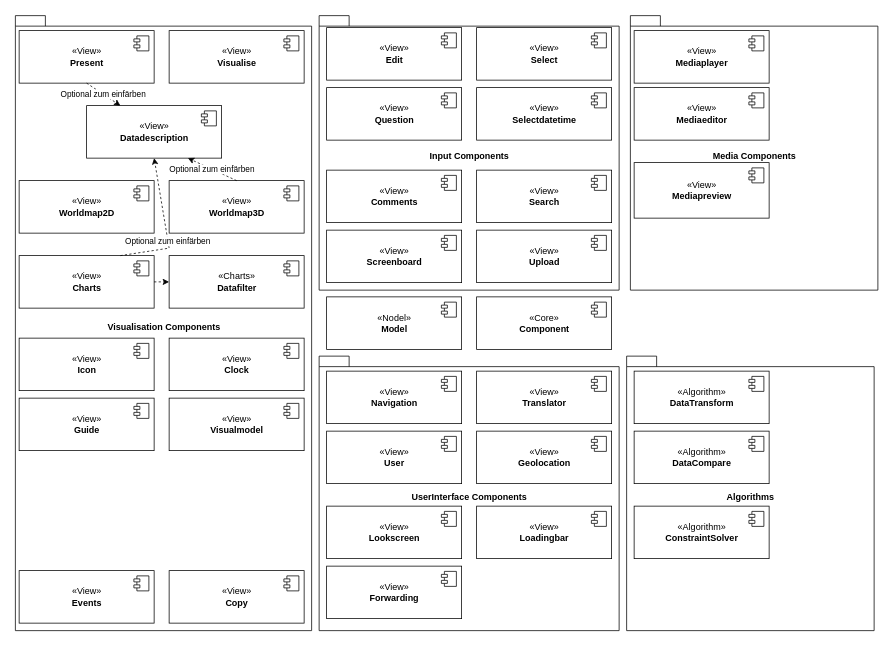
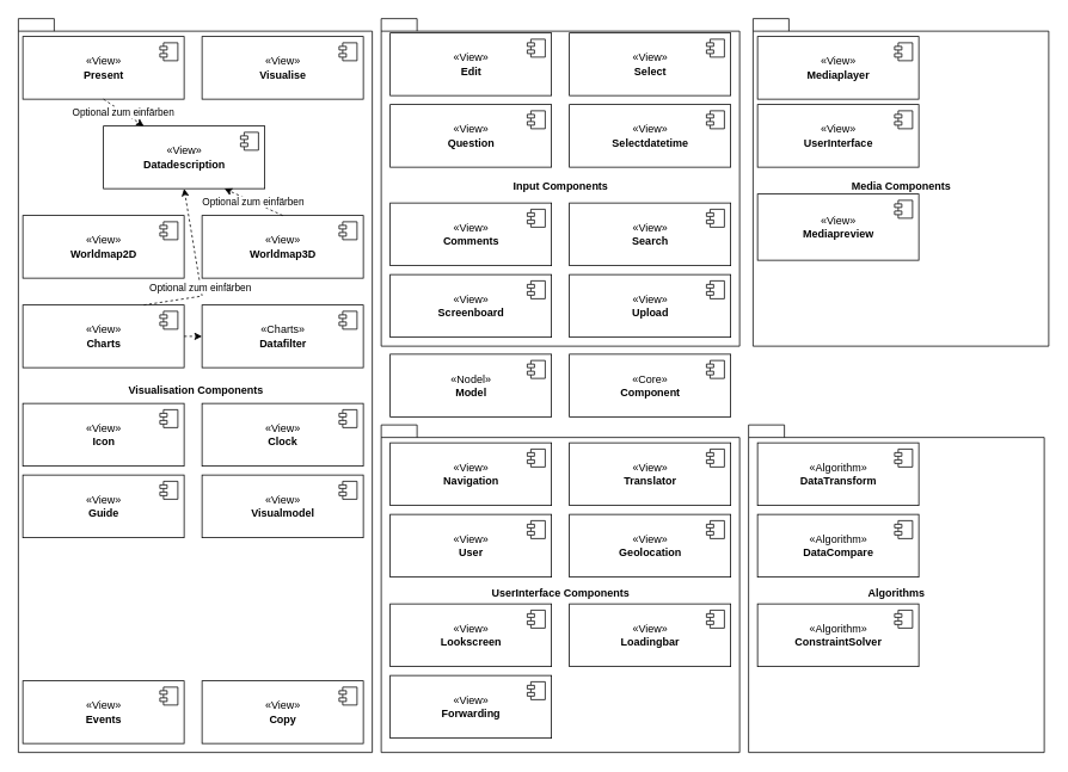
  <mxCell id="0" />
  <mxCell id="1" parent="0" />
  <mxCell id="2" value="Media Components" style="shape=folder;fontStyle=1;spacingTop=10;tabWidth=40;tabHeight=14;tabPosition=left;html=1;" vertex="1" parent="1"><mxGeometry x="840" width="330" height="366" as="geometry" y="20" /></mxCell>
  <mxCell id="3" value="UserInterface Components" style="shape=folder;fontStyle=1;spacingTop=10;tabWidth=40;tabHeight=14;tabPosition=left;html=1;" vertex="1" parent="1"><mxGeometry x="425" y="474" width="400" height="366" as="geometry" /></mxCell>
  <mxCell id="4" value="Input Components" style="shape=folder;fontStyle=1;spacingTop=10;tabWidth=40;tabHeight=14;tabPosition=left;html=1;" vertex="1" parent="1"><mxGeometry x="425" width="400" height="366" as="geometry" y="20" /></mxCell>
  <mxCell id="5" value="Visualisation Components" style="shape=folder;fontStyle=1;spacingTop=10;tabWidth=40;tabHeight=14;tabPosition=left;html=1;" vertex="1" parent="1"><mxGeometry x="20" width="395" height="820" as="geometry" y="20" /></mxCell>
  <mxCell id="6" value="«Nodel»&lt;br&gt;&lt;b&gt;Model&lt;/b&gt;" style="html=1;dropTarget=0;" vertex="1" parent="1"><mxGeometry x="435" y="395" width="180" height="70" as="geometry" /></mxCell>
  <mxCell id="7" value="" style="shape=module;jettyWidth=8;jettyHeight=4;" vertex="1" parent="6"><mxGeometry x="1" width="20" height="20" relative="1" as="geometry"><mxPoint x="-27" y="7" as="offset" /></mxGeometry></mxCell>
  <mxCell id="8" value="«View»&lt;br&gt;&lt;b&gt;Worldmap2D&lt;/b&gt;" style="html=1;dropTarget=0;" vertex="1" parent="1"><mxGeometry x="25" y="240" width="180" height="70" as="geometry" /></mxCell>
  <mxCell id="9" value="" style="shape=module;jettyWidth=8;jettyHeight=4;" vertex="1" parent="8"><mxGeometry x="1" width="20" height="20" relative="1" as="geometry"><mxPoint x="-27" y="7" as="offset" /></mxGeometry></mxCell>
  <mxCell id="10" value="«View»&lt;br&gt;&lt;b&gt;Worldmap3D&lt;/b&gt;" style="html=1;dropTarget=0;" vertex="1" parent="1"><mxGeometry x="225" y="240" width="180" height="70" as="geometry" /></mxCell>
  <mxCell id="11" value="" style="shape=module;jettyWidth=8;jettyHeight=4;" vertex="1" parent="10"><mxGeometry x="1" width="20" height="20" relative="1" as="geometry"><mxPoint x="-27" y="7" as="offset" /></mxGeometry></mxCell>
  <mxCell id="12" value="«View»&lt;br&gt;&lt;b&gt;Visualmodel&lt;/b&gt;" style="html=1;dropTarget=0;" vertex="1" parent="1"><mxGeometry x="225" y="530" width="180" height="70" as="geometry" /></mxCell>
  <mxCell id="13" value="" style="shape=module;jettyWidth=8;jettyHeight=4;" vertex="1" parent="12"><mxGeometry x="1" width="20" height="20" relative="1" as="geometry"><mxPoint x="-27" y="7" as="offset" /></mxGeometry></mxCell>
  <mxCell id="14" value="«View»&lt;br&gt;&lt;b&gt;Visualise&lt;/b&gt;" style="html=1;dropTarget=0;" vertex="1" parent="1"><mxGeometry x="225" y="40" width="180" height="70" as="geometry" /></mxCell>
  <mxCell id="15" value="" style="shape=module;jettyWidth=8;jettyHeight=4;" vertex="1" parent="14"><mxGeometry x="1" width="20" height="20" relative="1" as="geometry"><mxPoint x="-27" y="7" as="offset" /></mxGeometry></mxCell>
  <mxCell id="16" value="«View»&lt;br&gt;&lt;b&gt;User&lt;/b&gt;" style="html=1;dropTarget=0;" vertex="1" parent="1"><mxGeometry x="435" y="574" width="180" height="70" as="geometry" /></mxCell>
  <mxCell id="17" value="" style="shape=module;jettyWidth=8;jettyHeight=4;" vertex="1" parent="16"><mxGeometry x="1" width="20" height="20" relative="1" as="geometry"><mxPoint x="-27" y="7" as="offset" /></mxGeometry></mxCell>
  <mxCell id="18" value="«View»&lt;br&gt;&lt;b&gt;Upload&lt;/b&gt;" style="html=1;dropTarget=0;" vertex="1" parent="1"><mxGeometry x="635" y="306" width="180" height="70" as="geometry" /></mxCell>
  <mxCell id="19" value="" style="shape=module;jettyWidth=8;jettyHeight=4;" vertex="1" parent="18"><mxGeometry x="1" width="20" height="20" relative="1" as="geometry"><mxPoint x="-27" y="7" as="offset" /></mxGeometry></mxCell>
  <mxCell id="20" value="«View»&lt;br&gt;&lt;b&gt;Translator&lt;/b&gt;" style="html=1;dropTarget=0;" vertex="1" parent="1"><mxGeometry x="635" y="494" width="180" height="70" as="geometry" /></mxCell>
  <mxCell id="21" value="" style="shape=module;jettyWidth=8;jettyHeight=4;" vertex="1" parent="20"><mxGeometry x="1" width="20" height="20" relative="1" as="geometry"><mxPoint x="-27" y="7" as="offset" /></mxGeometry></mxCell>
  <mxCell id="22" value="«View»&lt;br&gt;&lt;b&gt;Selectdatetime&lt;/b&gt;" style="html=1;dropTarget=0;" vertex="1" parent="1"><mxGeometry x="635" y="116" width="180" height="70" as="geometry" /></mxCell>
  <mxCell id="23" value="" style="shape=module;jettyWidth=8;jettyHeight=4;" vertex="1" parent="22"><mxGeometry x="1" width="20" height="20" relative="1" as="geometry"><mxPoint x="-27" y="7" as="offset" /></mxGeometry></mxCell>
  <mxCell id="24" value="«View»&lt;br&gt;&lt;b&gt;Select&lt;/b&gt;" style="html=1;dropTarget=0;" vertex="1" parent="1"><mxGeometry x="635" y="36" width="180" height="70" as="geometry" /></mxCell>
  <mxCell id="25" value="" style="shape=module;jettyWidth=8;jettyHeight=4;" vertex="1" parent="24"><mxGeometry x="1" width="20" height="20" relative="1" as="geometry"><mxPoint x="-27" y="7" as="offset" /></mxGeometry></mxCell>
  <mxCell id="26" value="«View»&lt;br&gt;&lt;b&gt;Search&lt;/b&gt;" style="html=1;dropTarget=0;" vertex="1" parent="1"><mxGeometry x="635" y="226" width="180" height="70" as="geometry" /></mxCell>
  <mxCell id="27" value="" style="shape=module;jettyWidth=8;jettyHeight=4;" vertex="1" parent="26"><mxGeometry x="1" width="20" height="20" relative="1" as="geometry"><mxPoint x="-27" y="7" as="offset" /></mxGeometry></mxCell>
  <mxCell id="28" value="«View»&lt;br&gt;&lt;b&gt;Screenboard&lt;/b&gt;" style="html=1;dropTarget=0;" vertex="1" parent="1"><mxGeometry x="435" y="306" width="180" height="70" as="geometry" /></mxCell>
  <mxCell id="29" value="" style="shape=module;jettyWidth=8;jettyHeight=4;" vertex="1" parent="28"><mxGeometry x="1" width="20" height="20" relative="1" as="geometry"><mxPoint x="-27" y="7" as="offset" /></mxGeometry></mxCell>
  <mxCell id="30" value="«View»&lt;br&gt;&lt;b&gt;Question&lt;/b&gt;" style="html=1;dropTarget=0;" vertex="1" parent="1"><mxGeometry x="435" y="116" width="180" height="70" as="geometry" /></mxCell>
  <mxCell id="31" value="" style="shape=module;jettyWidth=8;jettyHeight=4;" vertex="1" parent="30"><mxGeometry x="1" width="20" height="20" relative="1" as="geometry"><mxPoint x="-27" y="7" as="offset" /></mxGeometry></mxCell>
  <mxCell id="32" value="«View»&lt;br&gt;&lt;b&gt;Present&lt;/b&gt;" style="html=1;dropTarget=0;" vertex="1" parent="1"><mxGeometry x="25" y="40" width="180" height="70" as="geometry" /></mxCell>
  <mxCell id="33" value="" style="shape=module;jettyWidth=8;jettyHeight=4;" vertex="1" parent="32"><mxGeometry x="1" width="20" height="20" relative="1" as="geometry"><mxPoint x="-27" y="7" as="offset" /></mxGeometry></mxCell>
  <mxCell id="34" value="«View»&lt;br&gt;&lt;b&gt;Navigation&lt;/b&gt;" style="html=1;dropTarget=0;" vertex="1" parent="1"><mxGeometry x="435" y="494" width="180" height="70" as="geometry" /></mxCell>
  <mxCell id="35" value="" style="shape=module;jettyWidth=8;jettyHeight=4;" vertex="1" parent="34"><mxGeometry x="1" width="20" height="20" relative="1" as="geometry"><mxPoint x="-27" y="7" as="offset" /></mxGeometry></mxCell>
  <mxCell id="36" value="«View»&lt;br&gt;&lt;b&gt;Mediapreview&lt;/b&gt;" style="html=1;dropTarget=0;" vertex="1" parent="1"><mxGeometry x="845" y="216" width="180" height="74" as="geometry" /></mxCell>
  <mxCell id="37" value="" style="shape=module;jettyWidth=8;jettyHeight=4;" vertex="1" parent="36"><mxGeometry x="1" width="20" height="20" relative="1" as="geometry"><mxPoint x="-27" y="7" as="offset" /></mxGeometry></mxCell>
  <mxCell id="38" value="«View»&lt;br&gt;&lt;b&gt;Mediaplayer&lt;/b&gt;" style="html=1;dropTarget=0;" vertex="1" parent="1"><mxGeometry x="845" y="40" width="180" height="70" as="geometry" /></mxCell>
  <mxCell id="39" value="" style="shape=module;jettyWidth=8;jettyHeight=4;" vertex="1" parent="38"><mxGeometry x="1" width="20" height="20" relative="1" as="geometry"><mxPoint x="-27" y="7" as="offset" /></mxGeometry></mxCell>
- <mxCell id="40" value="«View»&lt;br&gt;&lt;b&gt;Mediaeditor&lt;/b&gt;" style="html=1;dropTarget=0;" vertex="1" parent="1"><mxGeometry x="845" y="116" width="180" height="70" as="geometry" /></mxCell>
+ <mxCell id="40" value="«View»&lt;br&gt;&lt;b&gt;UserInterface&lt;/b&gt;" style="html=1;dropTarget=0;" vertex="1" parent="1"><mxGeometry x="845" y="116" width="180" height="70" as="geometry" /></mxCell>
  <mxCell id="41" value="" style="shape=module;jettyWidth=8;jettyHeight=4;" vertex="1" parent="40"><mxGeometry x="1" width="20" height="20" relative="1" as="geometry"><mxPoint x="-27" y="7" as="offset" /></mxGeometry></mxCell>
  <mxCell id="42" value="«View»&lt;br&gt;&lt;b&gt;Lookscreen&lt;/b&gt;" style="html=1;dropTarget=0;" vertex="1" parent="1"><mxGeometry x="435" y="674" width="180" height="70" as="geometry" /></mxCell>
  <mxCell id="43" value="" style="shape=module;jettyWidth=8;jettyHeight=4;" vertex="1" parent="42"><mxGeometry x="1" width="20" height="20" relative="1" as="geometry"><mxPoint x="-27" y="7" as="offset" /></mxGeometry></mxCell>
  <mxCell id="44" value="«View»&lt;br&gt;&lt;b&gt;Clock&lt;/b&gt;" style="html=1;dropTarget=0;" vertex="1" parent="1"><mxGeometry x="225" y="450" width="180" height="70" as="geometry" /></mxCell>
  <mxCell id="45" value="" style="shape=module;jettyWidth=8;jettyHeight=4;" vertex="1" parent="44"><mxGeometry x="1" width="20" height="20" relative="1" as="geometry"><mxPoint x="-27" y="7" as="offset" /></mxGeometry></mxCell>
  <mxCell id="46" value="«View»&lt;br&gt;&lt;b&gt;Guide&lt;/b&gt;" style="html=1;dropTarget=0;" vertex="1" parent="1"><mxGeometry x="25" y="530" width="180" height="70" as="geometry" /></mxCell>
  <mxCell id="47" value="" style="shape=module;jettyWidth=8;jettyHeight=4;" vertex="1" parent="46"><mxGeometry x="1" width="20" height="20" relative="1" as="geometry"><mxPoint x="-27" y="7" as="offset" /></mxGeometry></mxCell>
  <mxCell id="48" value="«View»&lt;br&gt;&lt;b&gt;Datadescription&lt;/b&gt;" style="html=1;dropTarget=0;" vertex="1" parent="1"><mxGeometry x="115" y="140" width="180" height="70" as="geometry" /></mxCell>
  <mxCell id="49" value="" style="shape=module;jettyWidth=8;jettyHeight=4;" vertex="1" parent="48"><mxGeometry x="1" width="20" height="20" relative="1" as="geometry"><mxPoint x="-27" y="7" as="offset" /></mxGeometry></mxCell>
  <mxCell id="50" value="«View»&lt;br&gt;&lt;b&gt;Charts&lt;/b&gt;" style="html=1;dropTarget=0;" vertex="1" parent="1"><mxGeometry x="25" y="340" width="180" height="70" as="geometry" /></mxCell>
  <mxCell id="51" value="" style="shape=module;jettyWidth=8;jettyHeight=4;" vertex="1" parent="50"><mxGeometry x="1" width="20" height="20" relative="1" as="geometry"><mxPoint x="-27" y="7" as="offset" /></mxGeometry></mxCell>
  <mxCell id="52" value="«Charts»&lt;br&gt;&lt;b&gt;Datafilter&lt;/b&gt;" style="html=1;dropTarget=0;" vertex="1" parent="1"><mxGeometry x="225" y="340" width="180" height="70" as="geometry" /></mxCell>
  <mxCell id="53" value="" style="shape=module;jettyWidth=8;jettyHeight=4;" vertex="1" parent="52"><mxGeometry x="1" width="20" height="20" relative="1" as="geometry"><mxPoint x="-27" y="7" as="offset" /></mxGeometry></mxCell>
  <mxCell id="54" value="«View»&lt;br&gt;&lt;b&gt;Icon&lt;/b&gt;" style="html=1;dropTarget=0;" vertex="1" parent="1"><mxGeometry x="25" y="450" width="180" height="70" as="geometry" /></mxCell>
  <mxCell id="55" value="" style="shape=module;jettyWidth=8;jettyHeight=4;" vertex="1" parent="54"><mxGeometry x="1" width="20" height="20" relative="1" as="geometry"><mxPoint x="-27" y="7" as="offset" /></mxGeometry></mxCell>
  <mxCell id="56" value="«View»&lt;br&gt;&lt;b&gt;Events&lt;/b&gt;" style="html=1;dropTarget=0;" vertex="1" parent="1"><mxGeometry x="25" y="760" width="180" height="70" as="geometry" /></mxCell>
  <mxCell id="57" value="" style="shape=module;jettyWidth=8;jettyHeight=4;" vertex="1" parent="56"><mxGeometry x="1" width="20" height="20" relative="1" as="geometry"><mxPoint x="-27" y="7" as="offset" /></mxGeometry></mxCell>
  <mxCell id="58" value="«View»&lt;br&gt;&lt;b&gt;Copy&lt;/b&gt;" style="html=1;dropTarget=0;" vertex="1" parent="1"><mxGeometry x="225" y="760" width="180" height="70" as="geometry" /></mxCell>
  <mxCell id="59" value="" style="shape=module;jettyWidth=8;jettyHeight=4;" vertex="1" parent="58"><mxGeometry x="1" width="20" height="20" relative="1" as="geometry"><mxPoint x="-27" y="7" as="offset" /></mxGeometry></mxCell>
  <mxCell id="60" value="Optional zum einfärben" style="endArrow=classic;html=1;rounded=0;dashed=1;exitX=0.5;exitY=1;exitDx=0;exitDy=0;entryX=0.25;entryY=0;entryDx=0;entryDy=0;" edge="1" parent="1" source="32" target="48"><mxGeometry width="50" height="50" relative="1" as="geometry"><mxPoint x="465" y="360" as="sourcePoint" /><mxPoint x="515" y="310" as="targetPoint" /></mxGeometry></mxCell>
  <mxCell id="61" value="Optional zum einfärben" style="endArrow=classic;html=1;rounded=0;dashed=1;exitX=0.5;exitY=0;exitDx=0;exitDy=0;entryX=0.75;entryY=1;entryDx=0;entryDy=0;" edge="1" parent="1" source="10" target="48"><mxGeometry width="50" height="50" relative="1" as="geometry"><mxPoint x="465" y="360" as="sourcePoint" /><mxPoint x="515" y="310" as="targetPoint" /></mxGeometry></mxCell>
  <mxCell id="62" value="Optional zum einfärben" style="endArrow=classic;html=1;rounded=0;dashed=1;exitX=0.75;exitY=0;exitDx=0;exitDy=0;entryX=0.5;entryY=1;entryDx=0;entryDy=0;" edge="1" parent="1" source="50" target="48"><mxGeometry x="-0.203" width="50" height="50" relative="1" as="geometry"><mxPoint x="465" y="560" as="sourcePoint" /><mxPoint x="515" y="510" as="targetPoint" /><Array as="points"><mxPoint x="225" y="330" /></Array><mxPoint as="offset" /></mxGeometry></mxCell>
  <mxCell id="63" value="" style="endArrow=classic;html=1;rounded=0;dashed=1;exitX=1;exitY=0.5;exitDx=0;exitDy=0;entryX=0;entryY=0.5;entryDx=0;entryDy=0;" edge="1" parent="1" source="50" target="52"><mxGeometry width="50" height="50" relative="1" as="geometry"><mxPoint x="465" y="560" as="sourcePoint" /><mxPoint x="515" y="510" as="targetPoint" /></mxGeometry></mxCell>
  <mxCell id="64" value="«View»&lt;br&gt;&lt;b&gt;Edit&lt;/b&gt;" style="html=1;dropTarget=0;" vertex="1" parent="1"><mxGeometry x="435" y="36" width="180" height="70" as="geometry" /></mxCell>
  <mxCell id="65" value="" style="shape=module;jettyWidth=8;jettyHeight=4;" vertex="1" parent="64"><mxGeometry x="1" width="20" height="20" relative="1" as="geometry"><mxPoint x="-27" y="7" as="offset" /></mxGeometry></mxCell>
  <mxCell id="66" value="«View»&lt;br&gt;&lt;b&gt;Comments&lt;/b&gt;" style="html=1;dropTarget=0;" vertex="1" parent="1"><mxGeometry x="435" y="226" width="180" height="70" as="geometry" /></mxCell>
  <mxCell id="67" value="" style="shape=module;jettyWidth=8;jettyHeight=4;" vertex="1" parent="66"><mxGeometry x="1" width="20" height="20" relative="1" as="geometry"><mxPoint x="-27" y="7" as="offset" /></mxGeometry></mxCell>
  <mxCell id="68" value="«View»&lt;br&gt;&lt;b&gt;Loadingbar&lt;/b&gt;" style="html=1;dropTarget=0;" vertex="1" parent="1"><mxGeometry x="635" y="674" width="180" height="70" as="geometry" /></mxCell>
  <mxCell id="69" value="" style="shape=module;jettyWidth=8;jettyHeight=4;" vertex="1" parent="68"><mxGeometry x="1" width="20" height="20" relative="1" as="geometry"><mxPoint x="-27" y="7" as="offset" /></mxGeometry></mxCell>
  <mxCell id="70" value="«View»&lt;br&gt;&lt;b&gt;Geolocation&lt;/b&gt;" style="html=1;dropTarget=0;" vertex="1" parent="1"><mxGeometry x="635" y="574" width="180" height="70" as="geometry" /></mxCell>
  <mxCell id="71" value="" style="shape=module;jettyWidth=8;jettyHeight=4;" vertex="1" parent="70"><mxGeometry x="1" width="20" height="20" relative="1" as="geometry"><mxPoint x="-27" y="7" as="offset" /></mxGeometry></mxCell>
  <mxCell id="72" value="«View»&lt;br&gt;&lt;b&gt;Forwarding&lt;/b&gt;" style="html=1;dropTarget=0;" vertex="1" parent="1"><mxGeometry x="435" y="754" width="180" height="70" as="geometry" /></mxCell>
  <mxCell id="73" value="" style="shape=module;jettyWidth=8;jettyHeight=4;" vertex="1" parent="72"><mxGeometry x="1" width="20" height="20" relative="1" as="geometry"><mxPoint x="-27" y="7" as="offset" /></mxGeometry></mxCell>
  <mxCell id="74" value="«Core»&lt;br&gt;&lt;b&gt;Component&lt;/b&gt;" style="html=1;dropTarget=0;" vertex="1" parent="1"><mxGeometry x="635" y="395" width="180" height="70" as="geometry" /></mxCell>
  <mxCell id="75" value="" style="shape=module;jettyWidth=8;jettyHeight=4;" vertex="1" parent="74"><mxGeometry x="1" width="20" height="20" relative="1" as="geometry"><mxPoint x="-27" y="7" as="offset" /></mxGeometry></mxCell>
  <mxCell id="76" value="Algorithms" style="shape=folder;fontStyle=1;spacingTop=10;tabWidth=40;tabHeight=14;tabPosition=left;html=1;" vertex="1" parent="1"><mxGeometry x="835" y="474" width="330" height="366" as="geometry" /></mxCell>
  <mxCell id="77" value="«Algorithm»&lt;br&gt;&lt;b&gt;DataTransform&lt;/b&gt;" style="html=1;dropTarget=0;" vertex="1" parent="1"><mxGeometry x="845" y="494" width="180" height="70" as="geometry" /></mxCell>
  <mxCell id="78" value="" style="shape=module;jettyWidth=8;jettyHeight=4;" vertex="1" parent="77"><mxGeometry x="1" width="20" height="20" relative="1" as="geometry"><mxPoint x="-27" y="7" as="offset" /></mxGeometry></mxCell>
  <mxCell id="79" value="«Algorithm»&lt;br&gt;&lt;b&gt;DataCompare&lt;/b&gt;" style="html=1;dropTarget=0;" vertex="1" parent="1"><mxGeometry x="845" y="574" width="180" height="70" as="geometry" /></mxCell>
  <mxCell id="80" value="" style="shape=module;jettyWidth=8;jettyHeight=4;" vertex="1" parent="79"><mxGeometry x="1" width="20" height="20" relative="1" as="geometry"><mxPoint x="-27" y="7" as="offset" /></mxGeometry></mxCell>
  <mxCell id="81" value="«Algorithm»&lt;br&gt;&lt;b&gt;ConstraintSolver&lt;/b&gt;" style="html=1;dropTarget=0;" vertex="1" parent="1"><mxGeometry x="845" y="674" width="180" height="70" as="geometry" /></mxCell>
  <mxCell id="82" value="" style="shape=module;jettyWidth=8;jettyHeight=4;" vertex="1" parent="81"><mxGeometry x="1" width="20" height="20" relative="1" as="geometry"><mxPoint x="-27" y="7" as="offset" /></mxGeometry></mxCell>
